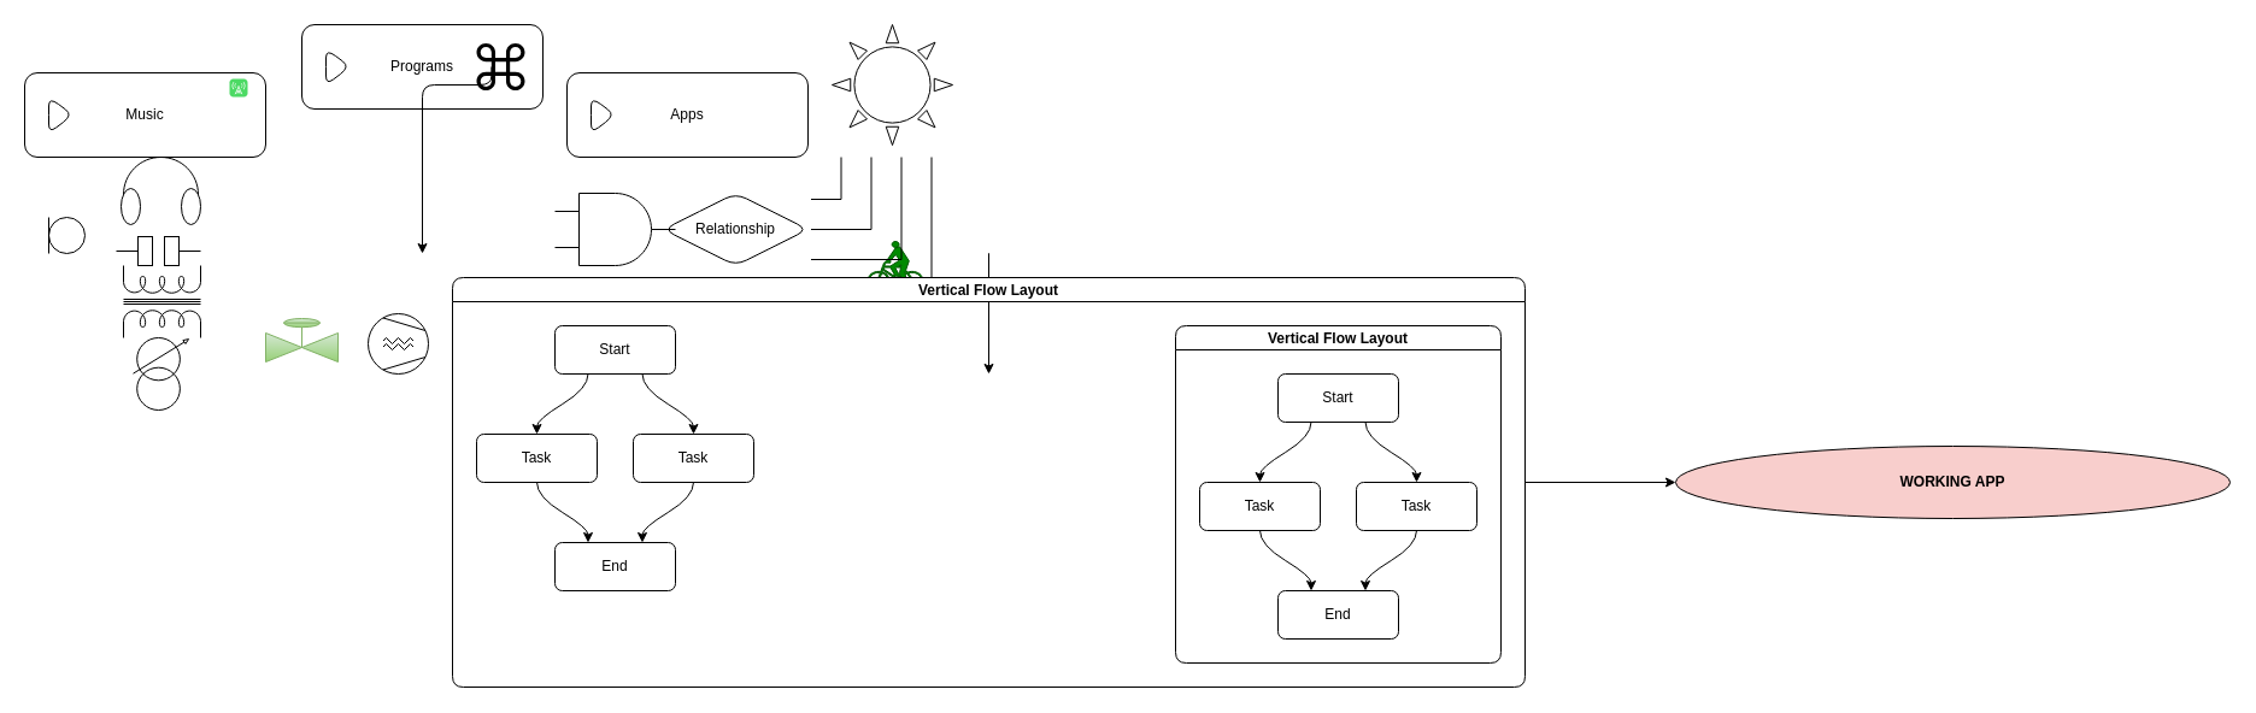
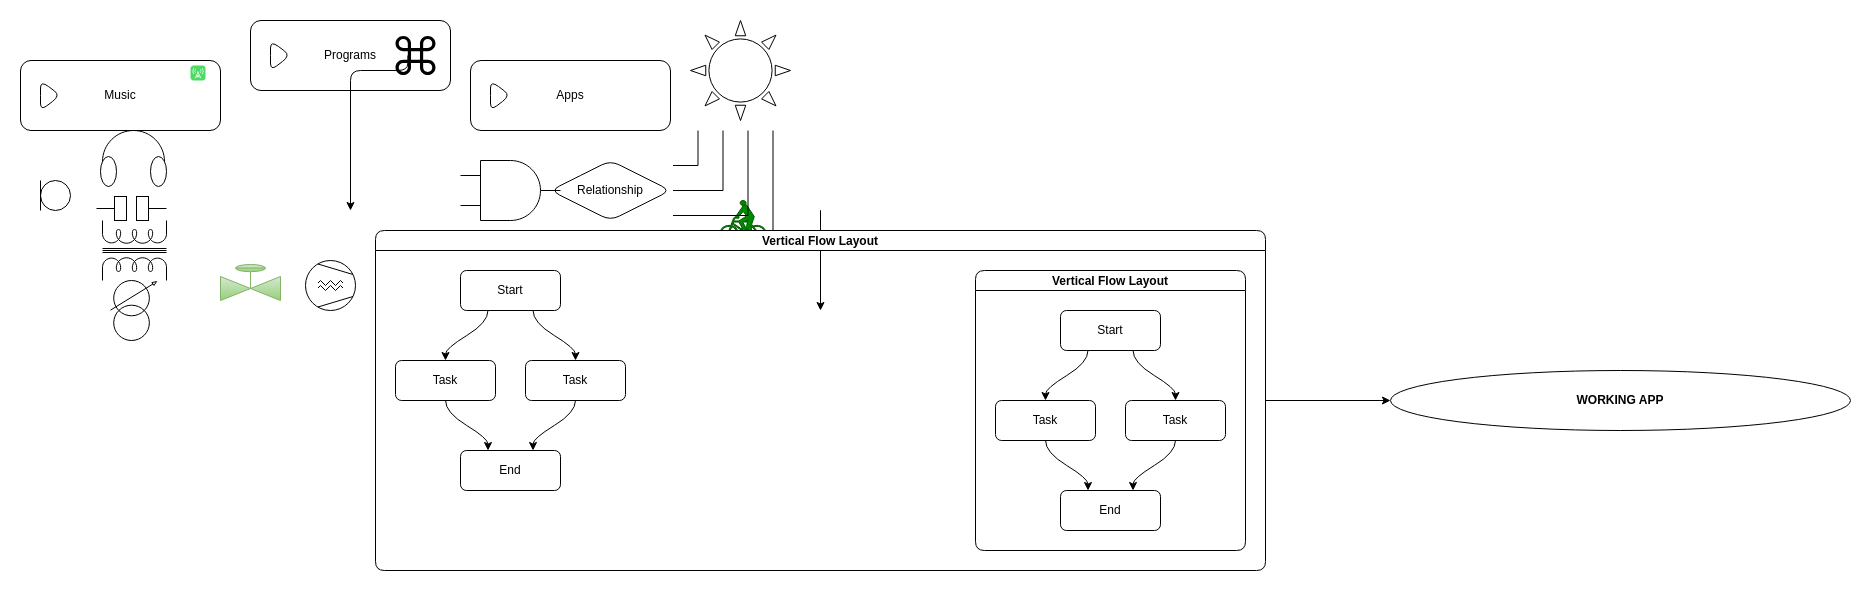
  <mxCell id="0" />
  <mxCell id="1" parent="0" />
  <mxCell id="2" value="Music" style="html=1;whiteSpace=wrap;container=1;recursiveResize=0;collapsible=0;rounded=1;" vertex="1" parent="1"><mxGeometry x="20" y="60" width="200" height="70" as="geometry" /></mxCell>
  <mxCell id="3" value="" style="triangle;html=1;whiteSpace=wrap;rounded=1;" vertex="1" parent="2"><mxGeometry x="20" y="20" width="20" height="30" as="geometry" /></mxCell>
  <mxCell id="4" value="" style="html=1;strokeWidth=1;shadow=0;dashed=0;shape=mxgraph.ios7.misc.broadcast;fillColor=#4CDA64;strokeColor=none;buttonText=;strokeColor2=#222222;fontColor=#222222;fontSize=8;verticalLabelPosition=bottom;verticalAlign=top;align=center;sketch=0;rounded=1;" vertex="1" parent="2"><mxGeometry x="170" y="5" width="15" height="15" as="geometry" /></mxCell>
  <mxCell id="5" value="Programs" style="html=1;whiteSpace=wrap;container=1;recursiveResize=0;collapsible=0;rounded=1;" vertex="1" parent="1"><mxGeometry x="250" width="200" height="70" as="geometry" y="20" /></mxCell>
  <mxCell id="6" value="" style="triangle;html=1;whiteSpace=wrap;rounded=1;" vertex="1" parent="5"><mxGeometry x="20" y="20" width="20" height="30" as="geometry" /></mxCell>
  <mxCell id="7" style="edgeStyle=orthogonalEdgeStyle;orthogonalLoop=1;jettySize=auto;html=1;exitX=0.31;exitY=0.5;exitDx=0;exitDy=0;exitPerimeter=0;" edge="1" parent="5" source="8"><mxGeometry relative="1" as="geometry"><mxPoint x="100" y="190" as="targetPoint" /><Array as="points"><mxPoint x="157" y="50" /><mxPoint x="100" y="50" /></Array></mxGeometry></mxCell>
  <mxCell id="8" value="" style="shape=mxgraph.signs.tech.command;html=1;pointerEvents=1;fillColor=#000000;strokeColor=none;verticalLabelPosition=bottom;verticalAlign=top;align=center;rounded=1;" vertex="1" parent="5"><mxGeometry x="145.0" y="15.5" width="40" height="39" as="geometry" /></mxCell>
  <mxCell id="9" value="Apps" style="html=1;whiteSpace=wrap;container=1;recursiveResize=0;collapsible=0;rounded=1;" vertex="1" parent="1"><mxGeometry x="470" y="60" width="200" height="70" as="geometry" /></mxCell>
  <mxCell id="10" value="" style="triangle;html=1;whiteSpace=wrap;rounded=1;" vertex="1" parent="9"><mxGeometry x="20" y="20" width="20" height="30" as="geometry" /></mxCell>
  <mxCell id="11" value="" style="verticalLabelPosition=bottom;verticalAlign=top;html=1;shape=mxgraph.basic.sun;rounded=1;" vertex="1" parent="1"><mxGeometry x="690" width="100" height="100" as="geometry" y="20" /></mxCell>
  <mxCell id="12" value="Relationship" style="shape=rhombus;perimeter=rhombusPerimeter;whiteSpace=wrap;html=1;align=center;rounded=1;" vertex="1" parent="1"><mxGeometry x="550" y="160" width="120" height="60" as="geometry" /></mxCell>
  <mxCell id="13" value="" style="shape=mxgraph.signs.transportation.bicycler;html=1;pointerEvents=1;fillColor=#008a00;strokeColor=#005700;verticalLabelPosition=bottom;verticalAlign=top;align=center;fontColor=#ffffff;rounded=1;" vertex="1" parent="1"><mxGeometry x="720" y="200" width="45" height="38" as="geometry" /></mxCell>
  <mxCell id="14" value="" style="shape=mxgraph.pid.compressors_-_iso.compressor_(screw);html=1;pointerEvents=1;align=center;verticalLabelPosition=bottom;verticalAlign=top;dashed=0;rounded=1;" vertex="1" parent="1"><mxGeometry x="305" y="260" width="50" height="50" as="geometry" /></mxCell>
  <mxCell id="15" value="" style="verticalLabelPosition=bottom;shadow=0;dashed=0;align=center;html=1;verticalAlign=top;shape=mxgraph.electrical.transmission.fourLineBusElbow;notch=75;rounded=1;" vertex="1" parent="1"><mxGeometry x="672.5" y="130" width="100" height="110" as="geometry" /></mxCell>
  <mxCell id="16" value="" style="verticalLabelPosition=bottom;shadow=0;dashed=0;align=center;html=1;verticalAlign=top;shape=mxgraph.electrical.radio.microphone_1;rounded=1;" vertex="1" parent="1"><mxGeometry x="40" y="180" width="30" height="30" as="geometry" /></mxCell>
  <mxCell id="17" value="" style="verticalLabelPosition=bottom;shadow=0;dashed=0;align=center;html=1;verticalAlign=top;shape=mxgraph.electrical.radio.headphones;pointerEvents=1;rounded=1;" vertex="1" parent="1"><mxGeometry x="100" y="130" width="66" height="56" as="geometry" /></mxCell>
  <mxCell id="18" value="" style="pointerEvents=1;verticalLabelPosition=bottom;shadow=0;dashed=0;align=center;html=1;verticalAlign=top;shape=mxgraph.electrical.miscellaneous.surge_protector_2;rounded=1;" vertex="1" parent="1"><mxGeometry x="96" y="196" width="70" height="24" as="geometry" /></mxCell>
  <mxCell id="19" value="" style="pointerEvents=1;verticalLabelPosition=bottom;shadow=0;dashed=0;align=center;html=1;verticalAlign=top;shape=mxgraph.electrical.inductors.adjustable_transformer;rounded=1;" vertex="1" parent="1"><mxGeometry x="110" y="280" width="46" height="60" as="geometry" /></mxCell>
  <mxCell id="20" value="" style="pointerEvents=1;verticalLabelPosition=bottom;shadow=0;dashed=0;align=center;html=1;verticalAlign=top;shape=mxgraph.electrical.inductors.transformer_2;rounded=1;" vertex="1" parent="1"><mxGeometry x="102" y="220" width="64" height="60" as="geometry" /></mxCell>
  <mxCell id="21" value="" style="verticalLabelPosition=bottom;shadow=0;dashed=0;align=center;html=1;verticalAlign=top;shape=mxgraph.electrical.logic_gates.logic_gate;operation=and;rounded=1;" vertex="1" parent="1"><mxGeometry x="460" y="160" width="100" height="60" as="geometry" /></mxCell>
  <mxCell id="22" value="" style="verticalLabelPosition=bottom;align=center;html=1;verticalAlign=top;pointerEvents=1;dashed=0;shape=mxgraph.pid2valves.valve;valveType=gate;actuator=balDiaph;rounded=1;gradientColor=#97d077;fillColor=#d5e8d4;strokeColor=#82b366;" vertex="1" parent="1"><mxGeometry x="220" y="260" width="60" height="40" as="geometry" /></mxCell>
  <mxCell id="23" value="" style="edgeStyle=orthogonalEdgeStyle;rounded=0;orthogonalLoop=1;jettySize=auto;html=1;" edge="1" parent="1" source="25" target="43"><mxGeometry relative="1" as="geometry" /></mxCell>
  <mxCell id="24" style="edgeStyle=orthogonalEdgeStyle;rounded=0;orthogonalLoop=1;jettySize=auto;html=1;" edge="1" parent="1" source="25"><mxGeometry relative="1" as="geometry"><mxPoint x="820" y="310" as="targetPoint" /></mxGeometry></mxCell>
  <mxCell id="25" value="Vertical Flow Layout" style="swimlane;startSize=20;horizontal=1;childLayout=flowLayout;flowOrientation=north;resizable=0;interRankCellSpacing=50;containerType=tree;rounded=1;" vertex="1" parent="1"><mxGeometry x="375" y="230" width="890" height="340" as="geometry" /></mxCell>
  <mxCell id="26" value="Start" style="whiteSpace=wrap;html=1;rounded=1;" vertex="1" parent="25"><mxGeometry x="85" y="40" width="100" height="40" as="geometry" /></mxCell>
  <mxCell id="27" value="Task" style="whiteSpace=wrap;html=1;rounded=1;" vertex="1" parent="25"><mxGeometry x="20" y="130" width="100" height="40" as="geometry" /></mxCell>
  <mxCell id="28" value="" style="html=1;curved=1;rounded=0;edgeStyle=orthogonalEdgeStyle;noEdgeStyle=1;orthogonal=1;" edge="1" parent="25" source="26" target="27"><mxGeometry relative="1" as="geometry"><Array as="points"><mxPoint x="112.5" y="92" /><mxPoint x="70" y="118" /></Array></mxGeometry></mxCell>
  <mxCell id="29" value="Task" style="whiteSpace=wrap;html=1;rounded=1;" vertex="1" parent="25"><mxGeometry x="150" y="130" width="100" height="40" as="geometry" /></mxCell>
  <mxCell id="30" value="" style="html=1;curved=1;rounded=0;edgeStyle=orthogonalEdgeStyle;noEdgeStyle=1;orthogonal=1;" edge="1" parent="25" source="26" target="29"><mxGeometry relative="1" as="geometry"><Array as="points"><mxPoint x="157.5" y="92" /><mxPoint x="200" y="118" /></Array></mxGeometry></mxCell>
  <mxCell id="31" value="End" style="whiteSpace=wrap;html=1;rounded=1;" vertex="1" parent="25"><mxGeometry x="85" y="220" width="100" height="40" as="geometry" /></mxCell>
  <mxCell id="32" value="" style="html=1;curved=1;rounded=0;edgeStyle=orthogonalEdgeStyle;noEdgeStyle=1;orthogonal=1;" edge="1" parent="25" source="27" target="31"><mxGeometry relative="1" as="geometry"><Array as="points"><mxPoint x="70" y="182" /><mxPoint x="112.5" y="208" /></Array></mxGeometry></mxCell>
  <mxCell id="33" value="" style="html=1;curved=1;rounded=0;edgeStyle=orthogonalEdgeStyle;noEdgeStyle=1;orthogonal=1;" edge="1" parent="25" source="29" target="31"><mxGeometry relative="1" as="geometry"><Array as="points"><mxPoint x="200" y="182" /><mxPoint x="157.5" y="208" /></Array></mxGeometry></mxCell>
  <mxCell id="34" value="Vertical Flow Layout" style="swimlane;startSize=20;horizontal=1;childLayout=flowLayout;flowOrientation=north;resizable=0;interRankCellSpacing=50;containerType=tree;rounded=1;" vertex="1" parent="25"><mxGeometry x="600" y="40" width="270" height="280" as="geometry" /></mxCell>
  <mxCell id="35" value="Start" style="whiteSpace=wrap;html=1;rounded=1;" vertex="1" parent="34"><mxGeometry x="85" y="40" width="100" height="40" as="geometry" /></mxCell>
  <mxCell id="36" value="Task" style="whiteSpace=wrap;html=1;rounded=1;" vertex="1" parent="34"><mxGeometry x="20" y="130" width="100" height="40" as="geometry" /></mxCell>
  <mxCell id="37" value="" style="html=1;curved=1;rounded=0;edgeStyle=orthogonalEdgeStyle;noEdgeStyle=1;orthogonal=1;" edge="1" parent="34" source="35" target="36"><mxGeometry relative="1" as="geometry"><Array as="points"><mxPoint x="112.5" y="92" /><mxPoint x="70" y="118" /></Array></mxGeometry></mxCell>
  <mxCell id="38" value="Task" style="whiteSpace=wrap;html=1;rounded=1;" vertex="1" parent="34"><mxGeometry x="150" y="130" width="100" height="40" as="geometry" /></mxCell>
  <mxCell id="39" value="" style="html=1;curved=1;rounded=0;edgeStyle=orthogonalEdgeStyle;noEdgeStyle=1;orthogonal=1;" edge="1" parent="34" source="35" target="38"><mxGeometry relative="1" as="geometry"><Array as="points"><mxPoint x="157.5" y="92" /><mxPoint x="200" y="118" /></Array></mxGeometry></mxCell>
  <mxCell id="40" value="End" style="whiteSpace=wrap;html=1;rounded=1;" vertex="1" parent="34"><mxGeometry x="85" y="220" width="100" height="40" as="geometry" /></mxCell>
  <mxCell id="41" value="" style="html=1;curved=1;rounded=0;edgeStyle=orthogonalEdgeStyle;noEdgeStyle=1;orthogonal=1;" edge="1" parent="34" source="36" target="40"><mxGeometry relative="1" as="geometry"><Array as="points"><mxPoint x="70" y="182" /><mxPoint x="112.5" y="208" /></Array></mxGeometry></mxCell>
  <mxCell id="42" value="" style="html=1;curved=1;rounded=0;edgeStyle=orthogonalEdgeStyle;noEdgeStyle=1;orthogonal=1;" edge="1" parent="34" source="38" target="40"><mxGeometry relative="1" as="geometry"><Array as="points"><mxPoint x="200" y="182" /><mxPoint x="157.5" y="208" /></Array></mxGeometry></mxCell>
- <mxCell id="43" value="WORKING APP" style="ellipse;whiteSpace=wrap;html=1;rounded=1;fontStyle=1;startSize=20;fillColor=#f8cecc;" vertex="1" parent="1"><mxGeometry x="1390" y="370" width="460" height="60" as="geometry" /></mxCell>
+ <mxCell id="43" value="WORKING APP" style="ellipse;whiteSpace=wrap;html=1;rounded=1;fontStyle=1;startSize=20;" vertex="1" parent="1"><mxGeometry x="1390" y="370" width="460" height="60" as="geometry" /></mxCell>
